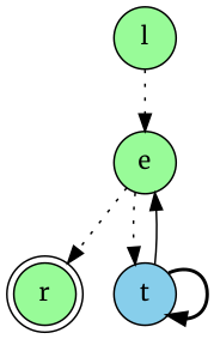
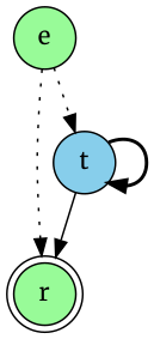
  digraph {
    fontname=Merriweather
    node [color=black shape=circle style=filled fillcolor=palegreen fontname=Merriweather]
    edge [style=dotted fontname=Merriweather]
    r [shape=doublecircle]
-   l
    e
    t [fillcolor=skyblue]
-   l -> e
    e -> r
    e -> t
-   t -> e [style=solid]
+   t -> r [style=solid]
    t -> t [style=bold]
  }
